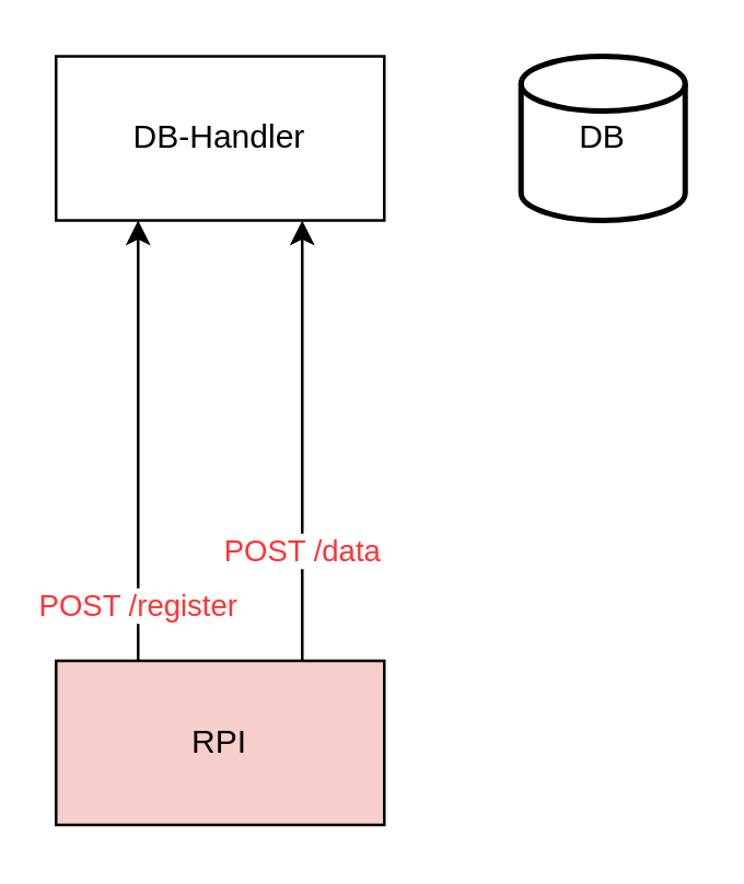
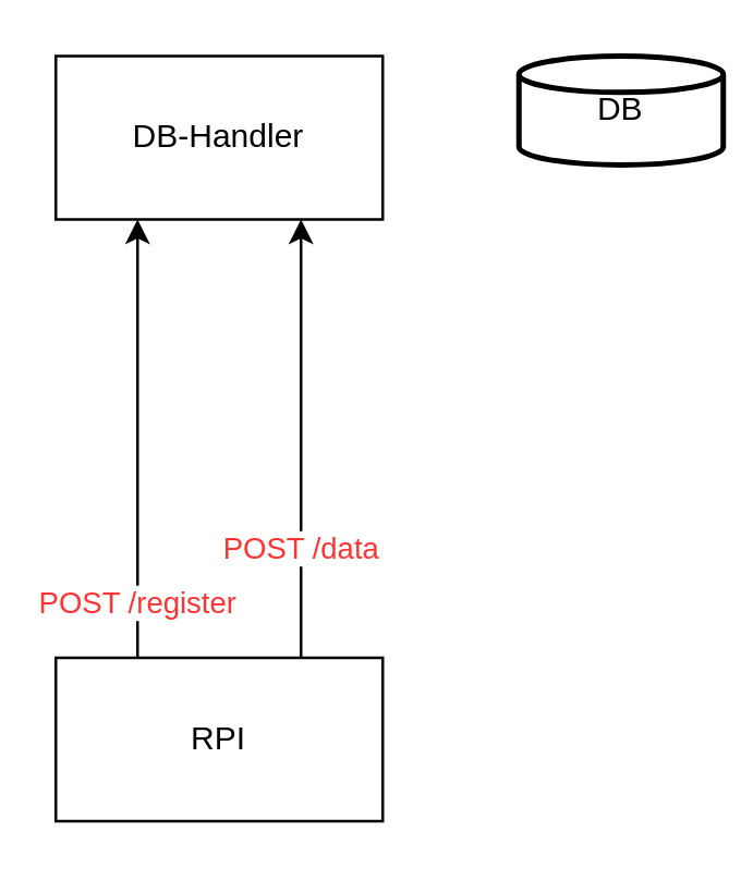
  <mxCell id="0" />
  <mxCell id="1" parent="0" />
  <mxCell id="2" value="DB-Handler" style="rounded=0;whiteSpace=wrap;html=1;" vertex="1" parent="1"><mxGeometry x="20" y="20" width="120" height="60" as="geometry" /></mxCell>
- <mxCell id="3" value="DB" style="strokeWidth=2;html=1;shape=mxgraph.flowchart.database;whiteSpace=wrap;" vertex="1" parent="1"><mxGeometry x="190" y="20" width="60" height="60" as="geometry" /></mxCell>
+ <mxCell id="3" value="DB" style="strokeWidth=2;html=1;shape=mxgraph.flowchart.database;whiteSpace=wrap;" vertex="1" parent="1"><mxGeometry x="190" y="20" width="75" height="40" as="geometry" /></mxCell>
  <mxCell id="4" value="POST /register" style="edgeStyle=orthogonalEdgeStyle;rounded=0;orthogonalLoop=1;jettySize=auto;html=1;exitX=0.25;exitY=0;exitDx=0;exitDy=0;entryX=0.25;entryY=1;entryDx=0;entryDy=0;fontColor=#FF3333;" edge="1" parent="1" source="6" target="2"><mxGeometry x="-0.752" relative="1" as="geometry"><mxPoint as="offset" /></mxGeometry></mxCell>
  <mxCell id="5" value="POST /data" style="edgeStyle=orthogonalEdgeStyle;rounded=0;orthogonalLoop=1;jettySize=auto;html=1;exitX=0.75;exitY=0;exitDx=0;exitDy=0;entryX=0.75;entryY=1;entryDx=0;entryDy=0;fontColor=#FF3333;" edge="1" parent="1" source="6" target="2"><mxGeometry x="-0.503" relative="1" as="geometry"><mxPoint as="offset" /></mxGeometry></mxCell>
- <mxCell id="6" value="RPI" style="rounded=0;whiteSpace=wrap;html=1;fillColor=#f8cecc;" vertex="1" parent="1"><mxGeometry x="20" y="241" width="120" height="60" as="geometry" /></mxCell>
+ <mxCell id="6" value="RPI" style="rounded=0;whiteSpace=wrap;html=1;" vertex="1" parent="1"><mxGeometry x="20" y="241" width="120" height="60" as="geometry" /></mxCell>
